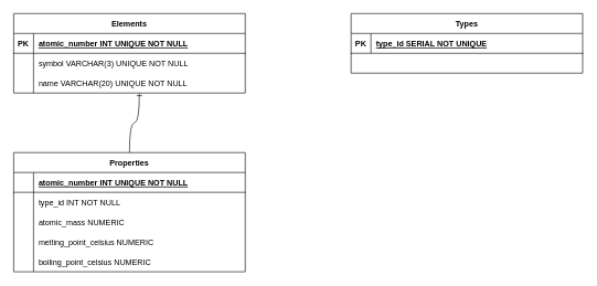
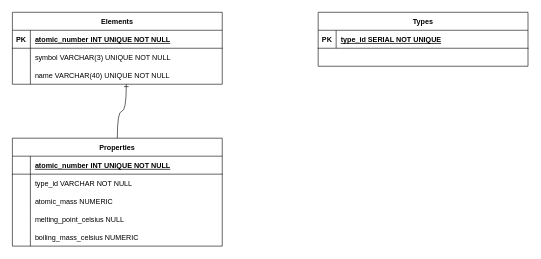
  <mxCell id="0" />
  <mxCell id="1" parent="0" />
  <mxCell id="2" value="Elements" style="shape=table;startSize=30;container=1;collapsible=1;childLayout=tableLayout;fixedRows=1;rowLines=0;fontStyle=1;align=center;resizeLast=1;" parent="1" vertex="1"><mxGeometry x="20" y="20" width="350" height="120" as="geometry" /></mxCell>
  <mxCell id="3" value="" style="shape=partialRectangle;collapsible=0;dropTarget=0;pointerEvents=0;fillColor=none;points=[[0,0.5],[1,0.5]];portConstraint=eastwest;top=0;left=0;right=0;bottom=1;" parent="2" vertex="1"><mxGeometry y="30" width="350" height="30" as="geometry" /></mxCell>
  <mxCell id="4" value="PK" style="shape=partialRectangle;overflow=hidden;connectable=0;fillColor=none;top=0;left=0;bottom=0;right=0;fontStyle=1;" parent="3" vertex="1"><mxGeometry width="30" height="30" as="geometry"><mxRectangle width="30" height="30" as="alternateBounds" /></mxGeometry></mxCell>
  <mxCell id="5" value="atomic_number INT UNIQUE NOT NULL" style="shape=partialRectangle;overflow=hidden;connectable=0;fillColor=none;top=0;left=0;bottom=0;right=0;align=left;spacingLeft=6;fontStyle=5;" parent="3" vertex="1"><mxGeometry x="30" width="320" height="30" as="geometry"><mxRectangle width="320" height="30" as="alternateBounds" /></mxGeometry></mxCell>
  <mxCell id="6" value="" style="shape=partialRectangle;collapsible=0;dropTarget=0;pointerEvents=0;fillColor=none;points=[[0,0.5],[1,0.5]];portConstraint=eastwest;top=0;left=0;right=0;bottom=0;" parent="2" vertex="1"><mxGeometry y="60" width="350" height="30" as="geometry" /></mxCell>
  <mxCell id="7" value="" style="shape=partialRectangle;overflow=hidden;connectable=0;fillColor=none;top=0;left=0;bottom=0;right=0;" parent="6" vertex="1"><mxGeometry width="30" height="30" as="geometry"><mxRectangle width="30" height="30" as="alternateBounds" /></mxGeometry></mxCell>
  <mxCell id="8" value="symbol VARCHAR(3) UNIQUE NOT NULL" style="shape=partialRectangle;overflow=hidden;connectable=0;fillColor=none;top=0;left=0;bottom=0;right=0;align=left;spacingLeft=6;" parent="6" vertex="1"><mxGeometry x="30" width="320" height="30" as="geometry"><mxRectangle width="320" height="30" as="alternateBounds" /></mxGeometry></mxCell>
  <mxCell id="9" style="shape=partialRectangle;collapsible=0;dropTarget=0;pointerEvents=0;fillColor=none;points=[[0,0.5],[1,0.5]];portConstraint=eastwest;top=0;left=0;right=0;bottom=0;" parent="2" vertex="1"><mxGeometry y="90" width="350" height="30" as="geometry" /></mxCell>
  <mxCell id="10" style="shape=partialRectangle;overflow=hidden;connectable=0;fillColor=none;top=0;left=0;bottom=0;right=0;" parent="9" vertex="1"><mxGeometry width="30" height="30" as="geometry"><mxRectangle width="30" height="30" as="alternateBounds" /></mxGeometry></mxCell>
- <mxCell id="11" value="name VARCHAR(20) UNIQUE NOT NULL" style="shape=partialRectangle;overflow=hidden;connectable=0;fillColor=none;top=0;left=0;bottom=0;right=0;align=left;spacingLeft=6;" parent="9" vertex="1"><mxGeometry x="30" width="320" height="30" as="geometry"><mxRectangle width="320" height="30" as="alternateBounds" /></mxGeometry></mxCell>
+ <mxCell id="11" value="name VARCHAR(40) UNIQUE NOT NULL" style="shape=partialRectangle;overflow=hidden;connectable=0;fillColor=none;top=0;left=0;bottom=0;right=0;align=left;spacingLeft=6;" parent="9" vertex="1"><mxGeometry x="30" width="320" height="30" as="geometry"><mxRectangle width="320" height="30" as="alternateBounds" /></mxGeometry></mxCell>
  <mxCell id="12" value="Properties" style="shape=table;startSize=30;container=1;collapsible=1;childLayout=tableLayout;fixedRows=1;rowLines=0;fontStyle=1;align=center;resizeLast=1;" parent="1" vertex="1"><mxGeometry x="20" y="230" width="350" height="180" as="geometry" /></mxCell>
  <mxCell id="13" value="" style="shape=partialRectangle;collapsible=0;dropTarget=0;pointerEvents=0;fillColor=none;points=[[0,0.5],[1,0.5]];portConstraint=eastwest;top=0;left=0;right=0;bottom=1;" parent="12" vertex="1"><mxGeometry y="30" width="350" height="30" as="geometry" /></mxCell>
  <mxCell id="14" value="atomic_number INT UNIQUE NOT NULL" style="shape=partialRectangle;overflow=hidden;connectable=0;fillColor=none;top=0;left=0;bottom=0;right=0;align=left;spacingLeft=6;fontStyle=5;" parent="13" vertex="1"><mxGeometry x="30" width="320" height="30" as="geometry"><mxRectangle width="320" height="30" as="alternateBounds" /></mxGeometry></mxCell>
  <mxCell id="15" value="" style="shape=partialRectangle;collapsible=0;dropTarget=0;pointerEvents=0;fillColor=none;points=[[0,0.5],[1,0.5]];portConstraint=eastwest;top=0;left=0;right=0;bottom=0;" parent="12" vertex="1"><mxGeometry y="60" width="350" height="30" as="geometry" /></mxCell>
- <mxCell id="16" value="type_id INT NOT NULL" style="shape=partialRectangle;overflow=hidden;connectable=0;fillColor=none;top=0;left=0;bottom=0;right=0;align=left;spacingLeft=6;" parent="15" vertex="1"><mxGeometry x="30" width="320" height="30" as="geometry"><mxRectangle width="320" height="30" as="alternateBounds" /></mxGeometry></mxCell>
+ <mxCell id="16" value="type_id VARCHAR NOT NULL" style="shape=partialRectangle;overflow=hidden;connectable=0;fillColor=none;top=0;left=0;bottom=0;right=0;align=left;spacingLeft=6;" parent="15" vertex="1"><mxGeometry x="30" width="320" height="30" as="geometry"><mxRectangle width="320" height="30" as="alternateBounds" /></mxGeometry></mxCell>
  <mxCell id="17" style="shape=partialRectangle;collapsible=0;dropTarget=0;pointerEvents=0;fillColor=none;points=[[0,0.5],[1,0.5]];portConstraint=eastwest;top=0;left=0;right=0;bottom=0;" parent="12" vertex="1"><mxGeometry y="90" width="350" height="30" as="geometry" /></mxCell>
  <mxCell id="18" style="shape=partialRectangle;overflow=hidden;connectable=0;fillColor=none;top=0;left=0;bottom=0;right=0;" parent="17" vertex="1"><mxGeometry width="30" height="30" as="geometry"><mxRectangle width="30" height="30" as="alternateBounds" /></mxGeometry></mxCell>
  <mxCell id="19" value="atomic_mass NUMERIC" style="shape=partialRectangle;overflow=hidden;connectable=0;fillColor=none;top=0;left=0;bottom=0;right=0;align=left;spacingLeft=6;" parent="17" vertex="1"><mxGeometry x="30" width="320" height="30" as="geometry"><mxRectangle width="320" height="30" as="alternateBounds" /></mxGeometry></mxCell>
  <mxCell id="20" style="shape=partialRectangle;collapsible=0;dropTarget=0;pointerEvents=0;fillColor=none;points=[[0,0.5],[1,0.5]];portConstraint=eastwest;top=0;left=0;right=0;bottom=0;" parent="12" vertex="1"><mxGeometry y="120" width="350" height="30" as="geometry" /></mxCell>
  <mxCell id="21" style="shape=partialRectangle;overflow=hidden;connectable=0;fillColor=none;top=0;left=0;bottom=0;right=0;" parent="20" vertex="1"><mxGeometry width="30" height="30" as="geometry"><mxRectangle width="30" height="30" as="alternateBounds" /></mxGeometry></mxCell>
- <mxCell id="22" value="melting_point_celsius NUMERIC" style="shape=partialRectangle;overflow=hidden;connectable=0;fillColor=none;top=0;left=0;bottom=0;right=0;align=left;spacingLeft=6;" parent="20" vertex="1"><mxGeometry x="30" width="320" height="30" as="geometry"><mxRectangle width="320" height="30" as="alternateBounds" /></mxGeometry></mxCell>
+ <mxCell id="22" value="melting_point_celsius NULL" style="shape=partialRectangle;overflow=hidden;connectable=0;fillColor=none;top=0;left=0;bottom=0;right=0;align=left;spacingLeft=6;" parent="20" vertex="1"><mxGeometry x="30" width="320" height="30" as="geometry"><mxRectangle width="320" height="30" as="alternateBounds" /></mxGeometry></mxCell>
  <mxCell id="23" style="shape=partialRectangle;collapsible=0;dropTarget=0;pointerEvents=0;fillColor=none;points=[[0,0.5],[1,0.5]];portConstraint=eastwest;top=0;left=0;right=0;bottom=0;" parent="12" vertex="1"><mxGeometry y="150" width="350" height="30" as="geometry" /></mxCell>
  <mxCell id="24" style="shape=partialRectangle;overflow=hidden;connectable=0;fillColor=none;top=0;left=0;bottom=0;right=0;" parent="23" vertex="1"><mxGeometry width="30" height="30" as="geometry"><mxRectangle width="30" height="30" as="alternateBounds" /></mxGeometry></mxCell>
- <mxCell id="25" value="boiling_point_celsius NUMERIC" style="shape=partialRectangle;overflow=hidden;connectable=0;fillColor=none;top=0;left=0;bottom=0;right=0;align=left;spacingLeft=6;" parent="23" vertex="1"><mxGeometry x="30" width="320" height="30" as="geometry"><mxRectangle width="320" height="30" as="alternateBounds" /></mxGeometry></mxCell>
+ <mxCell id="25" value="boiling_mass_celsius NUMERIC" style="shape=partialRectangle;overflow=hidden;connectable=0;fillColor=none;top=0;left=0;bottom=0;right=0;align=left;spacingLeft=6;" parent="23" vertex="1"><mxGeometry x="30" width="320" height="30" as="geometry"><mxRectangle width="320" height="30" as="alternateBounds" /></mxGeometry></mxCell>
  <mxCell id="26" value="Types" style="shape=table;startSize=30;container=1;collapsible=1;childLayout=tableLayout;fixedRows=1;rowLines=0;fontStyle=1;align=center;resizeLast=1;" parent="1" vertex="1"><mxGeometry x="530" y="20" width="350" height="90" as="geometry" /></mxCell>
  <mxCell id="27" value="" style="shape=partialRectangle;collapsible=0;dropTarget=0;pointerEvents=0;fillColor=none;points=[[0,0.5],[1,0.5]];portConstraint=eastwest;top=0;left=0;right=0;bottom=1;" parent="26" vertex="1"><mxGeometry y="30" width="350" height="30" as="geometry" /></mxCell>
  <mxCell id="28" value="PK" style="shape=partialRectangle;overflow=hidden;connectable=0;fillColor=none;top=0;left=0;bottom=0;right=0;fontStyle=1;" parent="27" vertex="1"><mxGeometry width="30" height="30" as="geometry"><mxRectangle width="30" height="30" as="alternateBounds" /></mxGeometry></mxCell>
  <mxCell id="29" value="type_id SERIAL NOT UNIQUE" style="shape=partialRectangle;overflow=hidden;connectable=0;fillColor=none;top=0;left=0;bottom=0;right=0;align=left;spacingLeft=6;fontStyle=5;" parent="27" vertex="1"><mxGeometry x="30" width="320" height="30" as="geometry"><mxRectangle width="320" height="30" as="alternateBounds" /></mxGeometry></mxCell>
  <mxCell id="30" value="" style="shape=partialRectangle;collapsible=0;dropTarget=0;pointerEvents=0;fillColor=none;points=[[0,0.5],[1,0.5]];portConstraint=eastwest;top=0;left=0;right=0;bottom=0;" parent="26" vertex="1"><mxGeometry y="60" width="350" height="30" as="geometry" /></mxCell>
  <mxCell id="31" value="" style="shape=partialRectangle;overflow=hidden;connectable=0;fillColor=none;top=0;left=0;bottom=0;right=0;" parent="30" vertex="1"><mxGeometry width="30" height="30" as="geometry"><mxRectangle width="30" height="30" as="alternateBounds" /></mxGeometry></mxCell>
  <mxCell id="32" value="" style="edgeStyle=orthogonalEdgeStyle;fontSize=12;html=1;endArrow=ERone;endFill=1;rounded=0;curved=1;" parent="1" source="12" target="11" edge="1"><mxGeometry width="100" height="100" relative="1" as="geometry"><mxPoint x="580" y="410" as="sourcePoint" /><mxPoint x="680" y="310" as="targetPoint" /></mxGeometry></mxCell>
